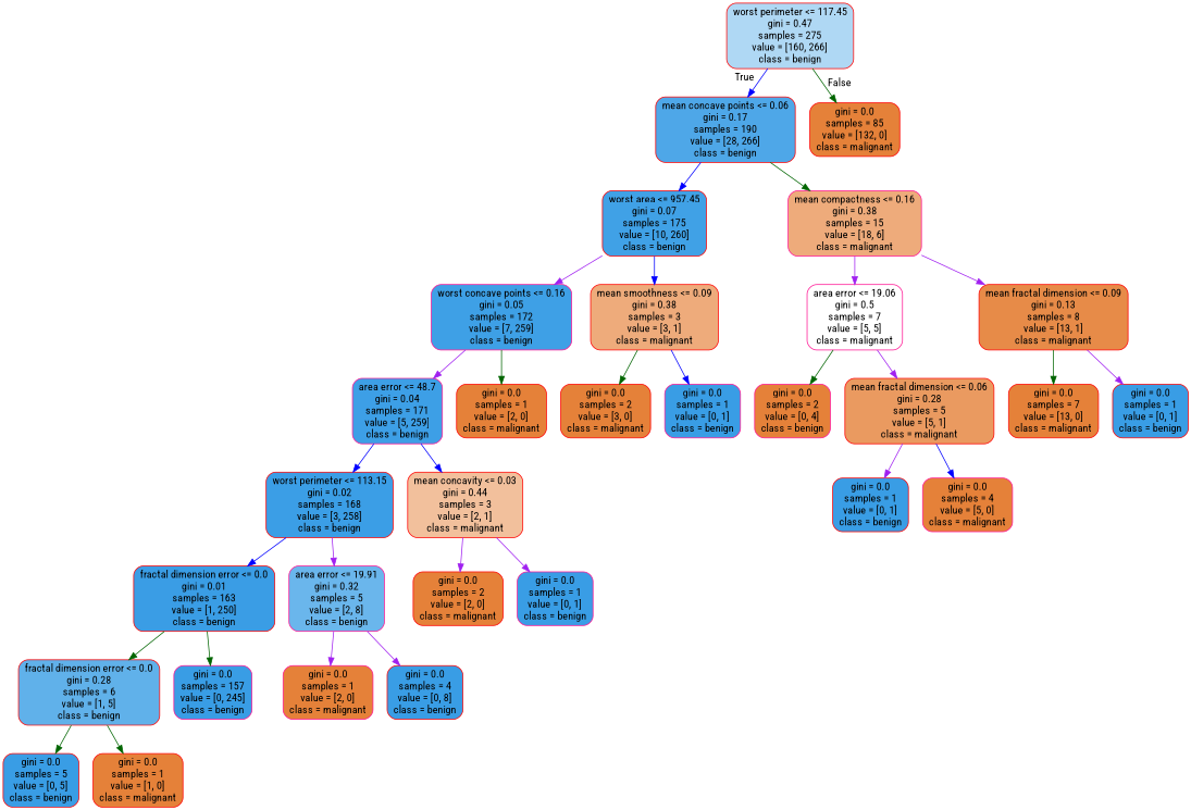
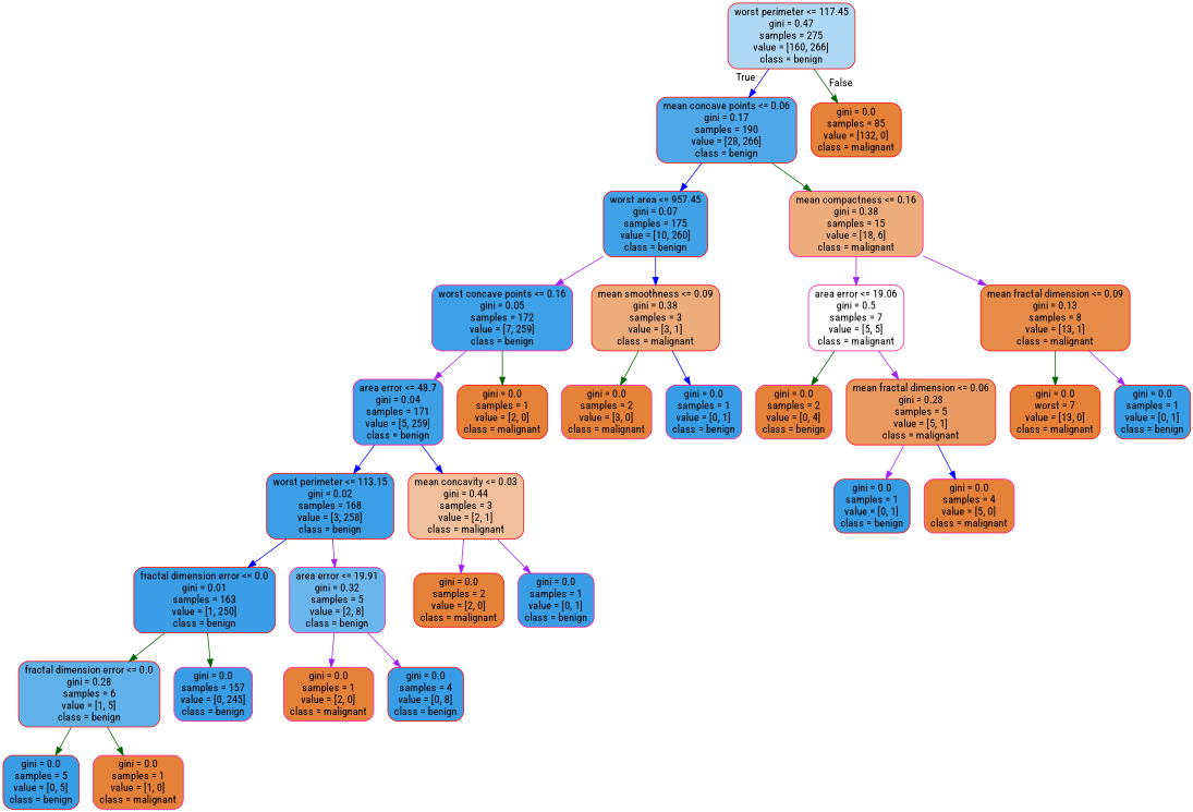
  digraph {
    fontname="Roboto Condensed"
    node [color=red fillcolor="#e58139ff" fontname="Roboto Condensed" shape=box style="filled, rounded"]
    edge [color=purple fontname="Roboto Condensed"]
    n1 [fillcolor="#399de566" label="worst perimeter <= 117.45\ngini = 0.47\nsamples = 275\nvalue = [160, 266]\nclass = benign"]
    n2 [fillcolor="#399de5e4" label="mean concave points <= 0.06\ngini = 0.17\nsamples = 190\nvalue = [28, 266]\nclass = benign"]
    n3 [label="gini = 0.0\nsamples = 85\nvalue = [132, 0]\nclass = malignant"]
    n4 [fillcolor="#399de5f5" label="worst area <= 957.45\ngini = 0.07\nsamples = 175\nvalue = [10, 260]\nclass = benign"]
    n5 [color=deeppink fillcolor="#e58139aa" label="mean compactness <= 0.16\ngini = 0.38\nsamples = 15\nvalue = [18, 6]\nclass = malignant"]
    n6 [color=deeppink fillcolor="#399de5f8" label="worst concave points <= 0.16\ngini = 0.05\nsamples = 172\nvalue = [7, 259]\nclass = benign"]
    n7 [fillcolor="#e58139aa" label="mean smoothness <= 0.09\ngini = 0.38\nsamples = 3\nvalue = [3, 1]\nclass = malignant"]
    n8 [color=deeppink fillcolor="#e5813900" label="area error <= 19.06\ngini = 0.5\nsamples = 7\nvalue = [5, 5]\nclass = malignant"]
    n9 [fillcolor="#e58139eb" label="mean fractal dimension <= 0.09\ngini = 0.13\nsamples = 8\nvalue = [13, 1]\nclass = malignant"]
    n10 [color=deeppink fillcolor="#399de5fa" label="area error <= 48.7\ngini = 0.04\nsamples = 171\nvalue = [5, 259]\nclass = benign"]
    n11 [label="gini = 0.0\nsamples = 1\nvalue = [2, 0]\nclass = malignant"]
-   n12 [label="gini = 0.0\nsamples = 2\nvalue = [3, 0]\nclass = malignant"]
+   n12 [color=deeppink label="gini = 0.0\nsamples = 2\nvalue = [3, 0]\nclass = malignant"]
    n13 [color=deeppink fillcolor="#399de5ff" label="gini = 0.0\nsamples = 1\nvalue = [0, 1]\nclass = benign"]
    n14 [fillcolor="#399de5fc" label="worst perimeter <= 113.15\ngini = 0.02\nsamples = 168\nvalue = [3, 258]\nclass = benign"]
    n15 [fillcolor="#e581397f" label="mean concavity <= 0.03\ngini = 0.44\nsamples = 3\nvalue = [2, 1]\nclass = malignant"]
    n16 [fillcolor="#399de5fe" label="fractal dimension error <= 0.0\ngini = 0.01\nsamples = 163\nvalue = [1, 250]\nclass = benign"]
    n17 [color=deeppink fillcolor="#399de5bf" label="area error <= 19.91\ngini = 0.32\nsamples = 5\nvalue = [2, 8]\nclass = benign"]
    n18 [label="gini = 0.0\nsamples = 2\nvalue = [2, 0]\nclass = malignant"]
    n19 [color=deeppink fillcolor="#399de5ff" label="gini = 0.0\nsamples = 1\nvalue = [0, 1]\nclass = benign"]
    n20 [fillcolor="#399de5cc" label="fractal dimension error <= 0.0\ngini = 0.28\nsamples = 6\nvalue = [1, 5]\nclass = benign"]
    n21 [color=deeppink fillcolor="#399de5ff" label="gini = 0.0\nsamples = 157\nvalue = [0, 245]\nclass = benign"]
    n22 [color=deeppink label="gini = 0.0\nsamples = 1\nvalue = [2, 0]\nclass = malignant"]
    n23 [fillcolor="#399de5ff" label="gini = 0.0\nsamples = 4\nvalue = [0, 8]\nclass = benign"]
    n24 [fillcolor="#399de5ff" label="gini = 0.0\nsamples = 5\nvalue = [0, 5]\nclass = benign"]
-   n25 [label="gini = 0.0\nsamples = 1\nvalue = [1, 0]\nclass = malignant"]
+   n25 [color=deeppink label="gini = 0.0\nsamples = 1\nvalue = [1, 0]\nclass = malignant"]
    n26 [color=deeppink label="gini = 0.0\nsamples = 2\nvalue = [0, 4]\nclass = benign"]
    n27 [fillcolor="#e58139cc" label="mean fractal dimension <= 0.06\ngini = 0.28\nsamples = 5\nvalue = [5, 1]\nclass = malignant"]
-   n28 [label="gini = 0.0\nsamples = 7\nvalue = [13, 0]\nclass = malignant"]
+   n28 [label="gini = 0.0\nworst = 7\nvalue = [13, 0]\nclass = malignant"]
    n29 [fillcolor="#399de5ff" label="gini = 0.0\nsamples = 1\nvalue = [0, 1]\nclass = benign"]
    n30 [fillcolor="#399de5ff" label="gini = 0.0\nsamples = 1\nvalue = [0, 1]\nclass = benign"]
    n31 [color=deeppink label="gini = 0.0\nsamples = 4\nvalue = [5, 0]\nclass = malignant"]
    n1 -> n2 [color=blue headlabel=True labelangle=45 labeldistance=2.5]
    n1 -> n3 [color=darkgreen headlabel=False labelangle=-45 labeldistance=2.5]
    n2 -> n4 [color=blue]
    n2 -> n5 [color=darkgreen]
    n4 -> n6
    n4 -> n7 [color=blue]
    n5 -> n8
    n5 -> n9
    n6 -> n10
    n6 -> n11 [color=darkgreen]
    n7 -> n12 [color=darkgreen]
    n7 -> n13 [color=blue]
    n8 -> n26 [color=darkgreen]
    n8 -> n27
    n9 -> n28 [color=darkgreen]
    n9 -> n29
    n10 -> n14 [color=blue]
    n10 -> n15 [color=blue]
    n14 -> n16 [color=blue]
    n14 -> n17
    n15 -> n18
    n15 -> n19
    n16 -> n20 [color=darkgreen]
    n16 -> n21 [color=darkgreen]
    n17 -> n22
    n17 -> n23
    n20 -> n24 [color=darkgreen]
    n20 -> n25 [color=darkgreen]
    n27 -> n30
    n27 -> n31 [color=blue]
  }
